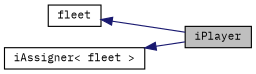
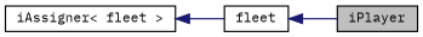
  digraph {
    fontname="IBM Plex Mono"
    rankdir=LR
    node [color=black fillcolor=white fontname="IBM Plex Mono" fontsize=10 shape=record style=filled]
    edge [color=midnightblue dir=back fontname="IBM Plex Mono" fontsize=10 labelfontname=Helvetica labelfontsize=10 style=solid]
    n1 [fillcolor=grey75 fontcolor=black height=0.2 label=iPlayer width=0.4]
    n2 [height=0.2 label=fleet width=0.4]
    n3 [height=0.2 label="iAssigner\< fleet \>" width=0.4]
    n2 -> n1
-   n3 -> n1
+   n3 -> n2
  }
